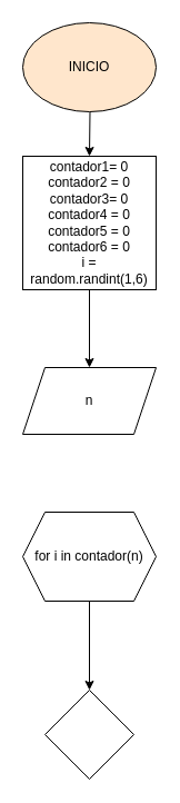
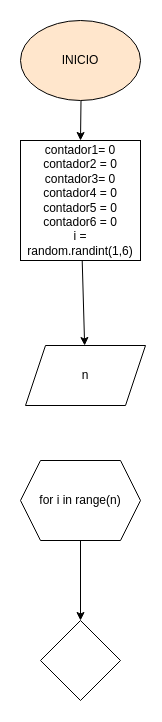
  <mxCell id="0" />
  <mxCell id="1" parent="0" />
  <mxCell id="2" value="" style="edgeStyle=none;html=1;" edge="1" parent="1" source="3" target="5"><mxGeometry relative="1" as="geometry" /></mxCell>
  <mxCell id="3" value="INICIO" style="ellipse;whiteSpace=wrap;html=1;fillColor=#ffe6cc;" vertex="1" parent="1"><mxGeometry x="20" width="120" height="80" as="geometry" y="20" /></mxCell>
  <mxCell id="4" value="" style="edgeStyle=none;html=1;" edge="1" parent="1" source="5" target="6"><mxGeometry relative="1" as="geometry" /></mxCell>
  <mxCell id="5" value="contador1= 0&lt;br&gt;contador2 = 0&lt;br&gt;contador3= 0&lt;br&gt;contador4 = 0&lt;br&gt;contador5 = 0&lt;br&gt;contador6 = 0&lt;br&gt;i = random.randint(1,6)" style="whiteSpace=wrap;html=1;" vertex="1" parent="1"><mxGeometry x="20" y="140" width="120" height="120" as="geometry" /></mxCell>
- <mxCell id="6" value="n" style="shape=parallelogram;perimeter=parallelogramPerimeter;whiteSpace=wrap;html=1;fixedSize=1;" vertex="1" parent="1"><mxGeometry x="20" y="330" width="120" height="60" as="geometry" /></mxCell>
+ <mxCell id="6" value="n" style="shape=parallelogram;perimeter=parallelogramPerimeter;whiteSpace=wrap;html=1;fixedSize=1;" vertex="1" parent="1"><mxGeometry x="25" y="345" width="120" height="60" as="geometry" /></mxCell>
  <mxCell id="7" value="" style="edgeStyle=none;html=1;" edge="1" parent="1" source="8" target="9"><mxGeometry relative="1" as="geometry" /></mxCell>
- <mxCell id="8" value="for i in contador(n)" style="shape=hexagon;perimeter=hexagonPerimeter2;whiteSpace=wrap;html=1;fixedSize=1;" vertex="1" parent="1"><mxGeometry x="20" y="460" width="120" height="80" as="geometry" /></mxCell>
+ <mxCell id="8" value="for i in range(n)" style="shape=hexagon;perimeter=hexagonPerimeter2;whiteSpace=wrap;html=1;fixedSize=1;" vertex="1" parent="1"><mxGeometry x="20" y="460" width="120" height="80" as="geometry" /></mxCell>
  <mxCell id="9" value="" style="rhombus;whiteSpace=wrap;html=1;" vertex="1" parent="1"><mxGeometry x="40" y="620" width="80" height="80" as="geometry" /></mxCell>
